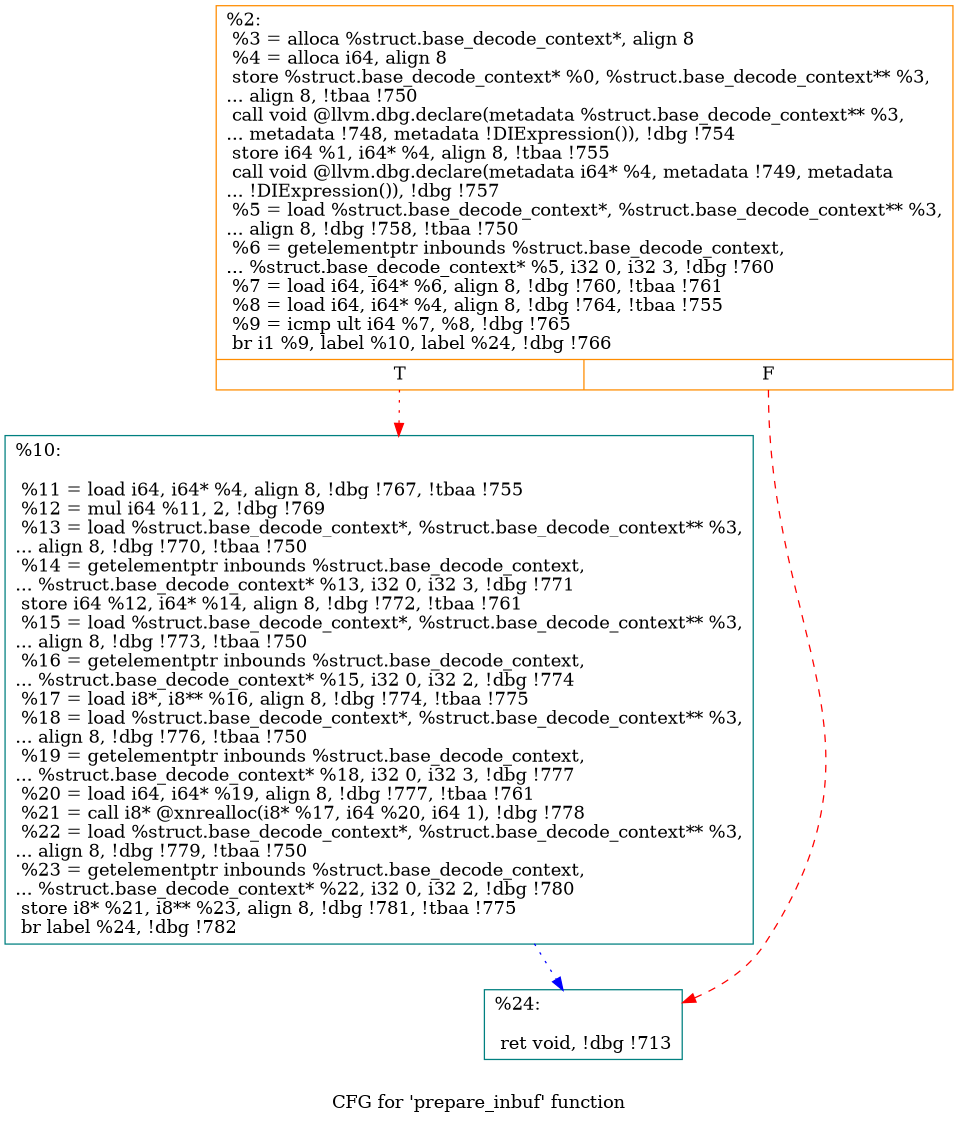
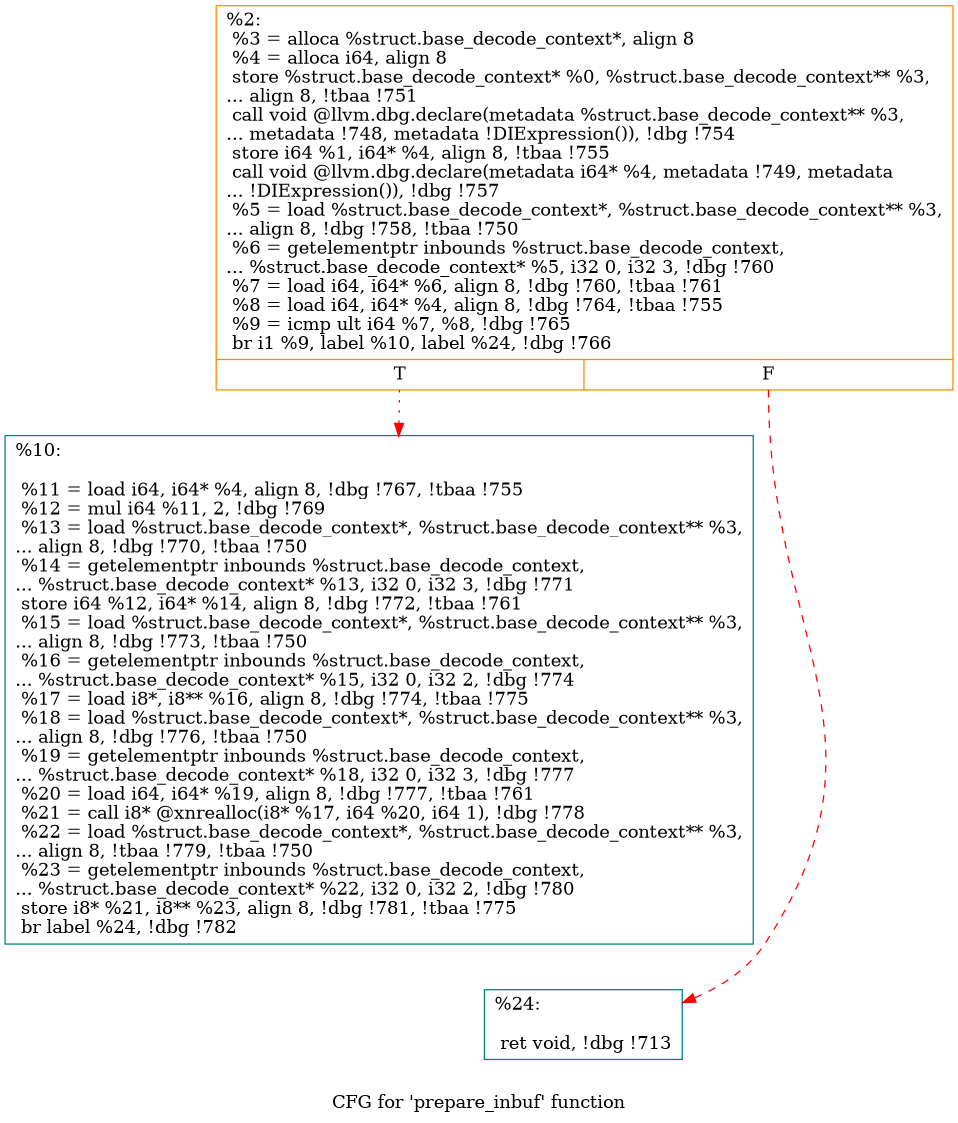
  digraph {
    label="CFG for 'prepare_inbuf' function"
    node [color=teal shape=record]
    edge [color=red style=dotted]
-   n1 [color=darkorange label="{%2:\l  %3 = alloca %struct.base_decode_context*, align 8\l  %4 = alloca i64, align 8\l  store %struct.base_decode_context* %0, %struct.base_decode_context** %3,\l... align 8, !tbaa !750\l  call void @llvm.dbg.declare(metadata %struct.base_decode_context** %3,\l... metadata !748, metadata !DIExpression()), !dbg !754\l  store i64 %1, i64* %4, align 8, !tbaa !755\l  call void @llvm.dbg.declare(metadata i64* %4, metadata !749, metadata\l... !DIExpression()), !dbg !757\l  %5 = load %struct.base_decode_context*, %struct.base_decode_context** %3,\l... align 8, !dbg !758, !tbaa !750\l  %6 = getelementptr inbounds %struct.base_decode_context,\l... %struct.base_decode_context* %5, i32 0, i32 3, !dbg !760\l  %7 = load i64, i64* %6, align 8, !dbg !760, !tbaa !761\l  %8 = load i64, i64* %4, align 8, !dbg !764, !tbaa !755\l  %9 = icmp ult i64 %7, %8, !dbg !765\l  br i1 %9, label %10, label %24, !dbg !766\l|{<s0>T|<s1>F}}"]
-   n2 [label="{%10:\l\l  %11 = load i64, i64* %4, align 8, !dbg !767, !tbaa !755\l  %12 = mul i64 %11, 2, !dbg !769\l  %13 = load %struct.base_decode_context*, %struct.base_decode_context** %3,\l... align 8, !dbg !770, !tbaa !750\l  %14 = getelementptr inbounds %struct.base_decode_context,\l... %struct.base_decode_context* %13, i32 0, i32 3, !dbg !771\l  store i64 %12, i64* %14, align 8, !dbg !772, !tbaa !761\l  %15 = load %struct.base_decode_context*, %struct.base_decode_context** %3,\l... align 8, !dbg !773, !tbaa !750\l  %16 = getelementptr inbounds %struct.base_decode_context,\l... %struct.base_decode_context* %15, i32 0, i32 2, !dbg !774\l  %17 = load i8*, i8** %16, align 8, !dbg !774, !tbaa !775\l  %18 = load %struct.base_decode_context*, %struct.base_decode_context** %3,\l... align 8, !dbg !776, !tbaa !750\l  %19 = getelementptr inbounds %struct.base_decode_context,\l... %struct.base_decode_context* %18, i32 0, i32 3, !dbg !777\l  %20 = load i64, i64* %19, align 8, !dbg !777, !tbaa !761\l  %21 = call i8* @xnrealloc(i8* %17, i64 %20, i64 1), !dbg !778\l  %22 = load %struct.base_decode_context*, %struct.base_decode_context** %3,\l... align 8, !dbg !779, !tbaa !750\l  %23 = getelementptr inbounds %struct.base_decode_context,\l... %struct.base_decode_context* %22, i32 0, i32 2, !dbg !780\l  store i8* %21, i8** %23, align 8, !dbg !781, !tbaa !775\l  br label %24, !dbg !782\l}"]
+   n1 [color=darkorange label="{%2:\l  %3 = alloca %struct.base_decode_context*, align 8\l  %4 = alloca i64, align 8\l  store %struct.base_decode_context* %0, %struct.base_decode_context** %3,\l... align 8, !tbaa !751\l  call void @llvm.dbg.declare(metadata %struct.base_decode_context** %3,\l... metadata !748, metadata !DIExpression()), !dbg !754\l  store i64 %1, i64* %4, align 8, !tbaa !755\l  call void @llvm.dbg.declare(metadata i64* %4, metadata !749, metadata\l... !DIExpression()), !dbg !757\l  %5 = load %struct.base_decode_context*, %struct.base_decode_context** %3,\l... align 8, !dbg !758, !tbaa !750\l  %6 = getelementptr inbounds %struct.base_decode_context,\l... %struct.base_decode_context* %5, i32 0, i32 3, !dbg !760\l  %7 = load i64, i64* %6, align 8, !dbg !760, !tbaa !761\l  %8 = load i64, i64* %4, align 8, !dbg !764, !tbaa !755\l  %9 = icmp ult i64 %7, %8, !dbg !765\l  br i1 %9, label %10, label %24, !dbg !766\l|{<s0>T|<s1>F}}"]
+   n2 [label="{%10:\l\l  %11 = load i64, i64* %4, align 8, !dbg !767, !tbaa !755\l  %12 = mul i64 %11, 2, !dbg !769\l  %13 = load %struct.base_decode_context*, %struct.base_decode_context** %3,\l... align 8, !dbg !770, !tbaa !750\l  %14 = getelementptr inbounds %struct.base_decode_context,\l... %struct.base_decode_context* %13, i32 0, i32 3, !dbg !771\l  store i64 %12, i64* %14, align 8, !dbg !772, !tbaa !761\l  %15 = load %struct.base_decode_context*, %struct.base_decode_context** %3,\l... align 8, !dbg !773, !tbaa !750\l  %16 = getelementptr inbounds %struct.base_decode_context,\l... %struct.base_decode_context* %15, i32 0, i32 2, !dbg !774\l  %17 = load i8*, i8** %16, align 8, !dbg !774, !tbaa !775\l  %18 = load %struct.base_decode_context*, %struct.base_decode_context** %3,\l... align 8, !dbg !776, !tbaa !750\l  %19 = getelementptr inbounds %struct.base_decode_context,\l... %struct.base_decode_context* %18, i32 0, i32 3, !dbg !777\l  %20 = load i64, i64* %19, align 8, !dbg !777, !tbaa !761\l  %21 = call i8* @xnrealloc(i8* %17, i64 %20, i64 1), !dbg !778\l  %22 = load %struct.base_decode_context*, %struct.base_decode_context** %3,\l... align 8, !tbaa !779, !tbaa !750\l  %23 = getelementptr inbounds %struct.base_decode_context,\l... %struct.base_decode_context* %22, i32 0, i32 2, !dbg !780\l  store i8* %21, i8** %23, align 8, !dbg !781, !tbaa !775\l  br label %24, !dbg !782\l}"]
    n3 [label="{%24:\l\l  ret void, !dbg !713\l}"]
    n1 -> n2 [tailport=s0]
    n1 -> n3 [style=dashed tailport=s1]
-   n2 -> n3 [color=blue]
  }
